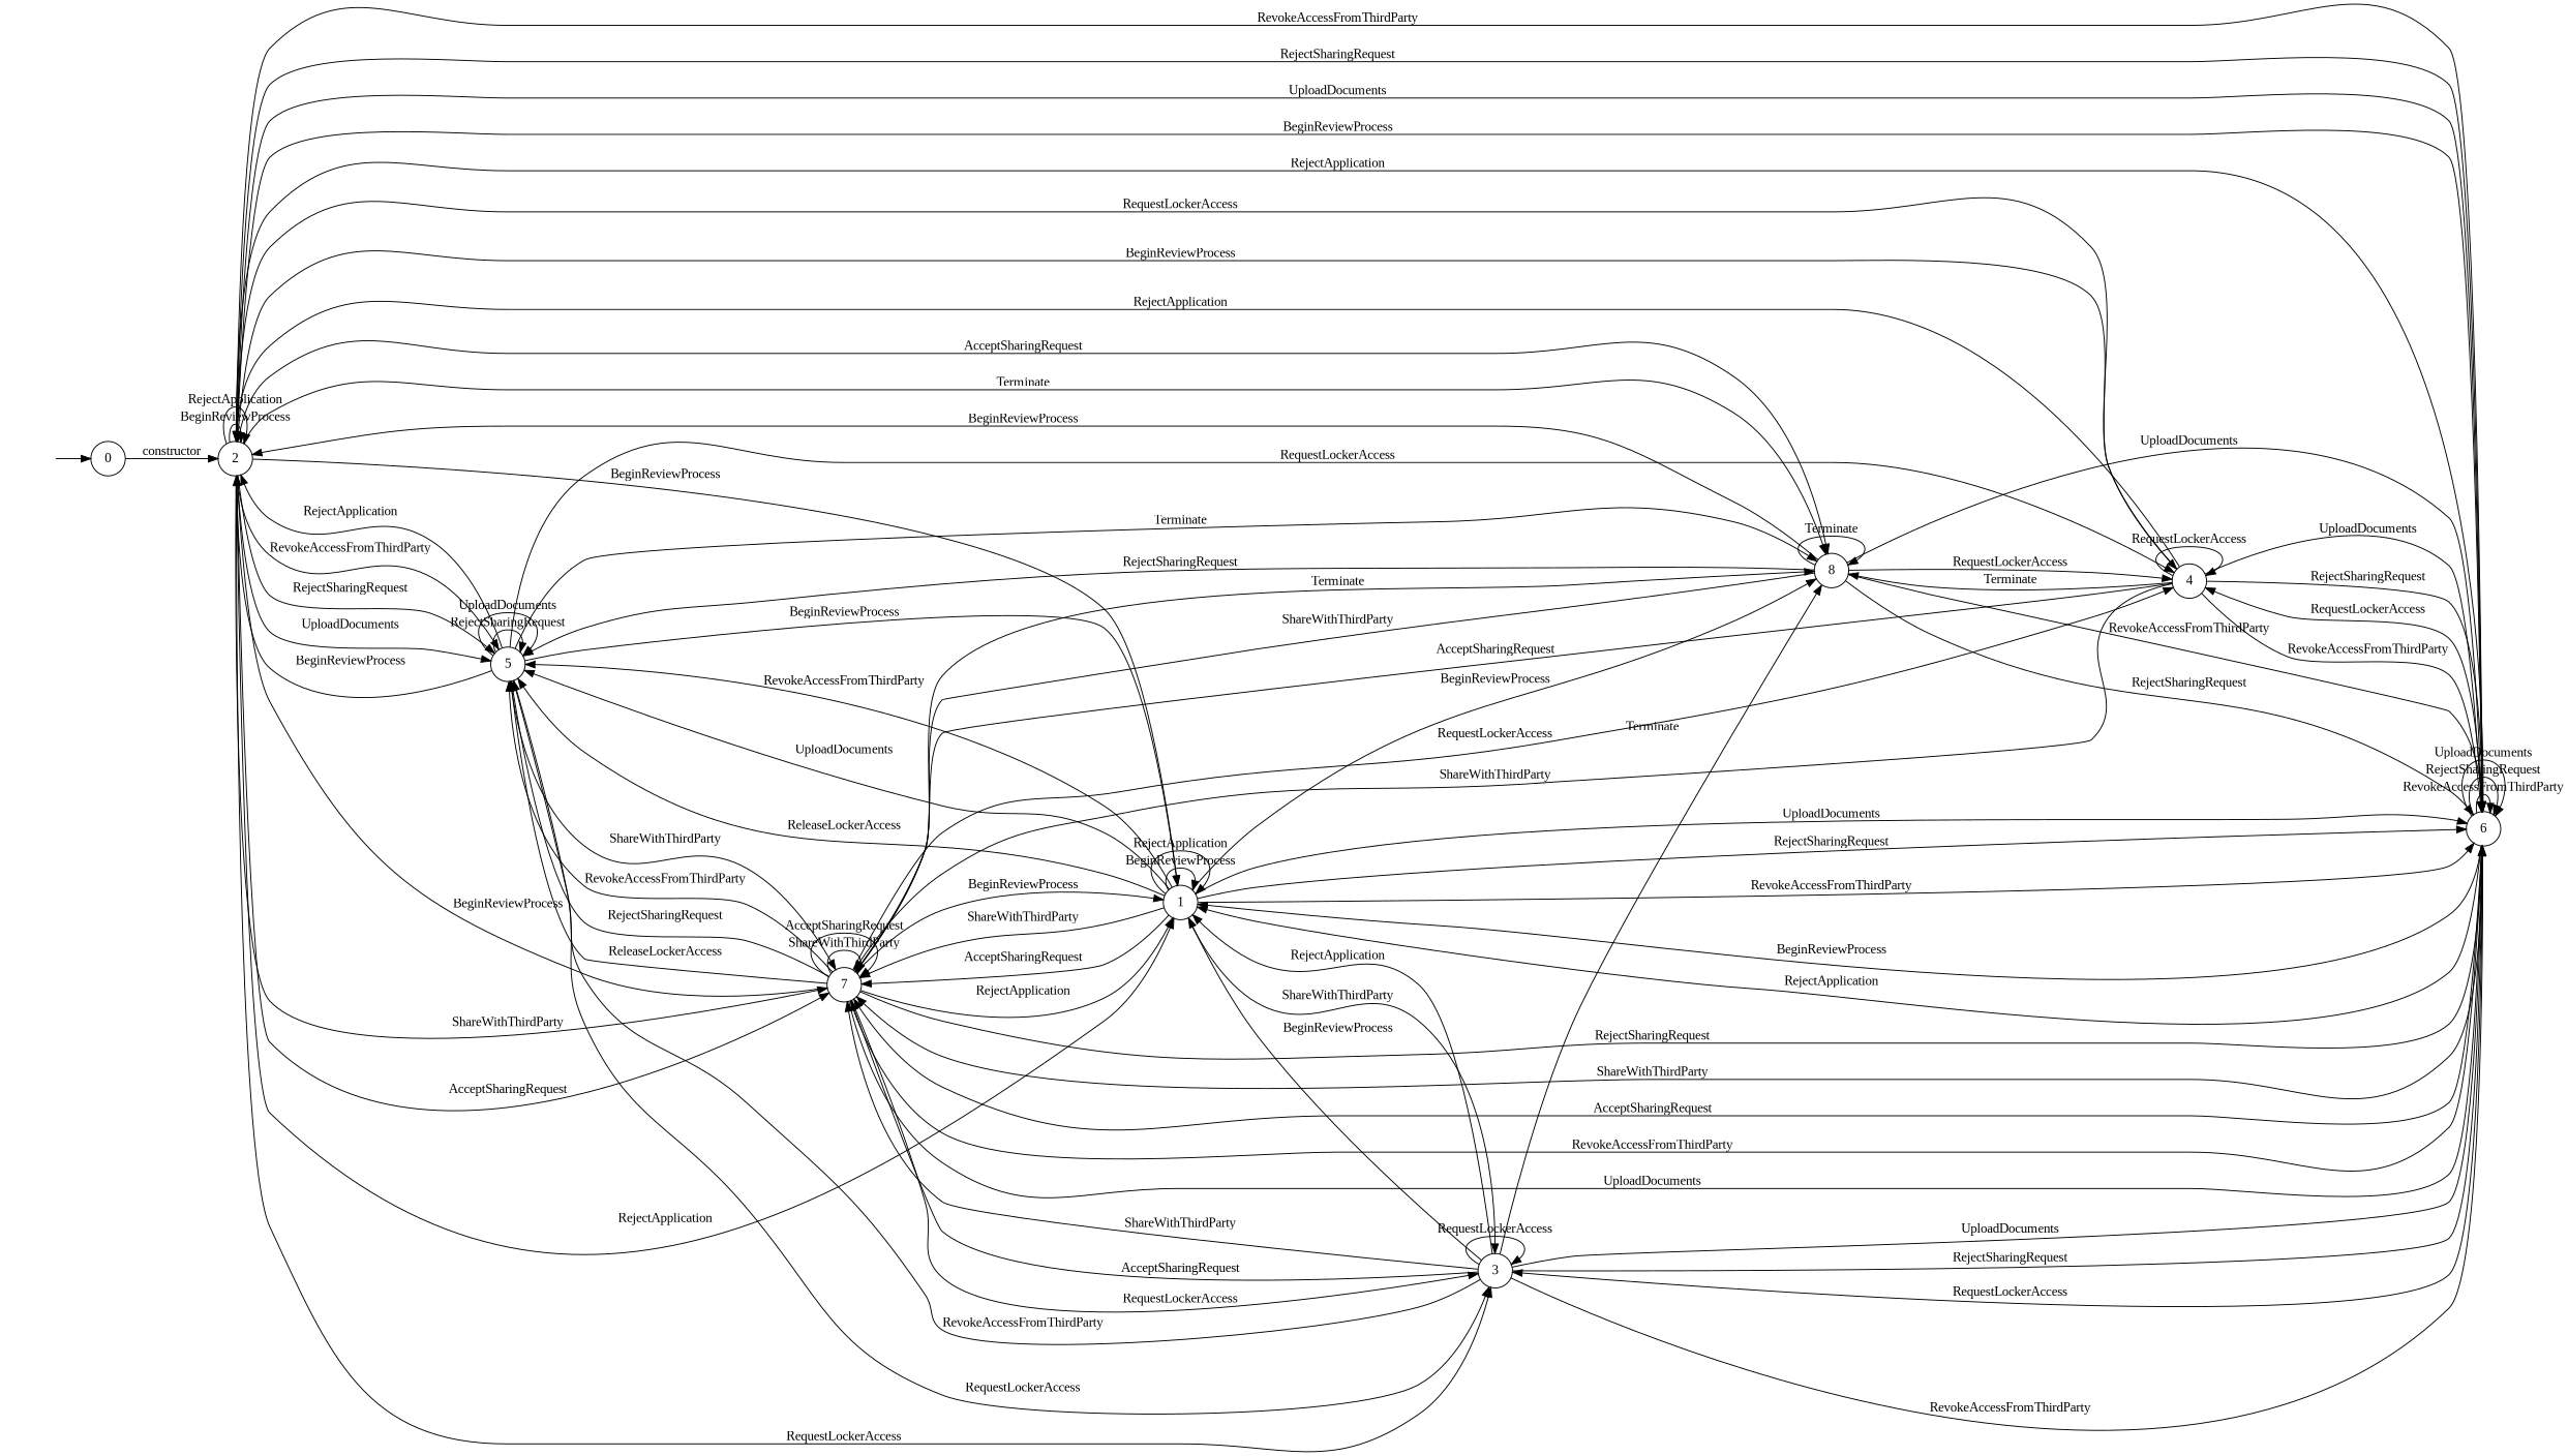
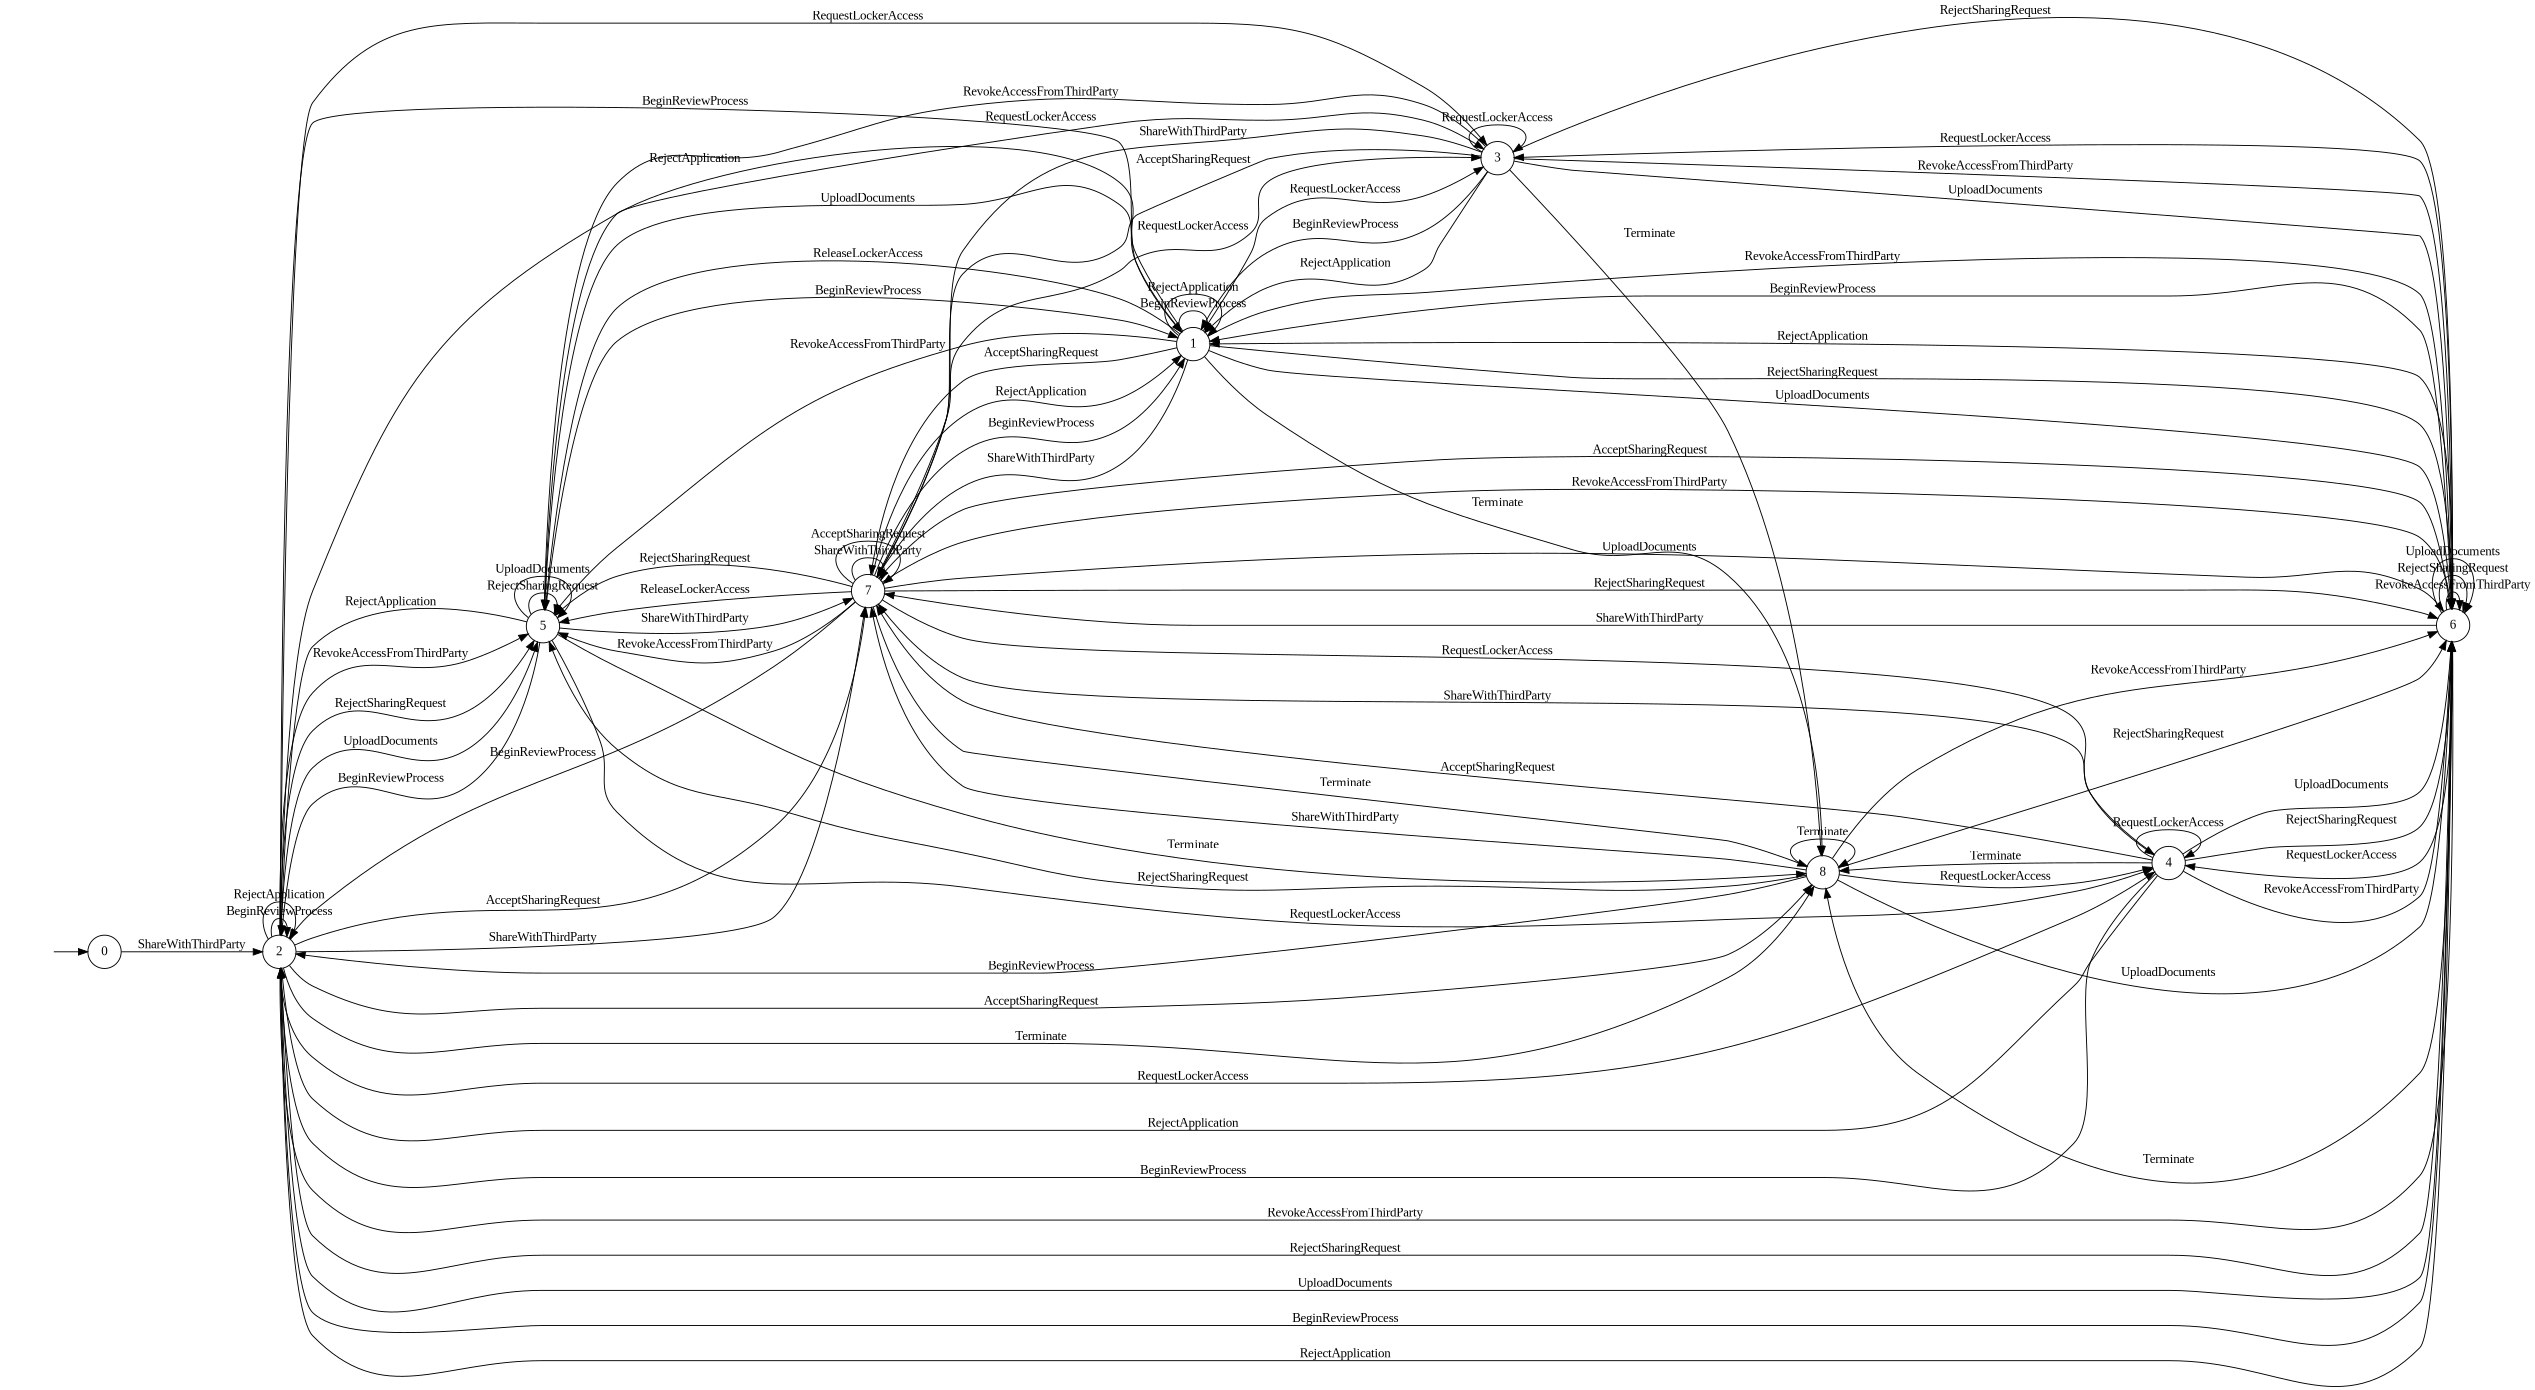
  digraph {
    fontname="Liberation Serif"
    rankdir=LR
    node [fontname="Liberation Serif" shape=circle]
    edge [fontname="Liberation Serif"]
    "" [shape=plaintext]
    n2 [label=0]
    n3 [label=2]
    n4 [label=5]
    n5 [label=6]
    n6 [label=4]
    n7 [label=8]
    n8 [label=3]
    n9 [label=1]
    n10 [label=7]
    "" -> n2
-   n2 -> n3 [label=constructor]
+   n2 -> n3 [label=ShareWithThirdParty]
    n3 -> n3 [label=BeginReviewProcess]
    n3 -> n3 [label=RejectApplication]
    n3 -> n4 [label=RevokeAccessFromThirdParty]
    n3 -> n4 [label=RejectSharingRequest]
    n3 -> n4 [label=UploadDocuments]
    n3 -> n5 [label=RevokeAccessFromThirdParty]
    n3 -> n5 [label=RejectSharingRequest]
    n3 -> n5 [label=UploadDocuments]
    n3 -> n6 [label=RequestLockerAccess]
    n3 -> n7 [label=AcceptSharingRequest]
    n3 -> n7 [label=Terminate]
    n3 -> n8 [label=RequestLockerAccess]
    n3 -> n9 [label=BeginReviewProcess]
    n3 -> n9 [label=RejectApplication]
    n3 -> n10 [label=ShareWithThirdParty]
    n3 -> n10 [label=AcceptSharingRequest]
    n4 -> n3 [label=BeginReviewProcess]
    n4 -> n3 [label=RejectApplication]
    n4 -> n4 [label=RejectSharingRequest]
    n4 -> n4 [label=UploadDocuments]
    n4 -> n6 [label=RequestLockerAccess]
    n4 -> n7 [label=Terminate]
    n4 -> n8 [label=RequestLockerAccess]
    n4 -> n9 [label=BeginReviewProcess]
    n4 -> n10 [label=ShareWithThirdParty]
    n5 -> n3 [label=BeginReviewProcess]
    n5 -> n3 [label=RejectApplication]
    n5 -> n5 [label=RevokeAccessFromThirdParty]
    n5 -> n5 [label=RejectSharingRequest]
    n5 -> n5 [label=UploadDocuments]
    n5 -> n6 [label=RequestLockerAccess]
+   n5 -> n7 [label=Terminate]
    n5 -> n8 [label=RequestLockerAccess]
    n5 -> n9 [label=BeginReviewProcess]
    n5 -> n9 [label=RejectApplication]
    n5 -> n10 [label=ShareWithThirdParty]
    n5 -> n10 [label=AcceptSharingRequest]
    n6 -> n3 [label=BeginReviewProcess]
    n6 -> n3 [label=RejectApplication]
    n6 -> n5 [label=RevokeAccessFromThirdParty]
    n6 -> n5 [label=RejectSharingRequest]
    n6 -> n5 [label=UploadDocuments]
    n6 -> n6 [label=RequestLockerAccess]
    n6 -> n7 [label=Terminate]
    n6 -> n10 [label=ShareWithThirdParty]
    n6 -> n10 [label=AcceptSharingRequest]
    n7 -> n3 [label=BeginReviewProcess]
    n7 -> n4 [label=RejectSharingRequest]
    n7 -> n5 [label=RevokeAccessFromThirdParty]
    n7 -> n5 [label=RejectSharingRequest]
    n7 -> n5 [label=UploadDocuments]
    n7 -> n6 [label=RequestLockerAccess]
    n7 -> n7 [label=Terminate]
    n7 -> n10 [label=ShareWithThirdParty]
    n8 -> n4 [label=RevokeAccessFromThirdParty]
    n8 -> n5 [label=RevokeAccessFromThirdParty]
    n8 -> n5 [label=RejectSharingRequest]
    n8 -> n5 [label=UploadDocuments]
    n8 -> n7 [label=Terminate]
    n8 -> n8 [label=RequestLockerAccess]
    n8 -> n9 [label=BeginReviewProcess]
    n8 -> n9 [label=RejectApplication]
    n8 -> n10 [label=ShareWithThirdParty]
    n8 -> n10 [label=AcceptSharingRequest]
    n9 -> n4 [label=RevokeAccessFromThirdParty]
    n9 -> n4 [label=UploadDocuments]
    n9 -> n4 [label=ReleaseLockerAccess]
    n9 -> n5 [label=RevokeAccessFromThirdParty]
    n9 -> n5 [label=RejectSharingRequest]
    n9 -> n5 [label=UploadDocuments]
-   n9 -> n7 [label=BeginReviewProcess]
-   n9 -> n8 [label=ShareWithThirdParty]
+   n9 -> n7 [label=Terminate]
+   n9 -> n8 [label=RequestLockerAccess]
    n9 -> n9 [label=BeginReviewProcess]
    n9 -> n9 [label=RejectApplication]
    n9 -> n10 [label=ShareWithThirdParty]
    n9 -> n10 [label=AcceptSharingRequest]
    n10 -> n3 [label=BeginReviewProcess]
    n10 -> n4 [label=RevokeAccessFromThirdParty]
    n10 -> n4 [label=RejectSharingRequest]
    n10 -> n4 [label=ReleaseLockerAccess]
    n10 -> n5 [label=RevokeAccessFromThirdParty]
    n10 -> n5 [label=RejectSharingRequest]
    n10 -> n5 [label=UploadDocuments]
    n10 -> n6 [label=RequestLockerAccess]
    n10 -> n7 [label=Terminate]
    n10 -> n8 [label=RequestLockerAccess]
    n10 -> n9 [label=BeginReviewProcess]
    n10 -> n9 [label=RejectApplication]
    n10 -> n10 [label=ShareWithThirdParty]
    n10 -> n10 [label=AcceptSharingRequest]
  }
